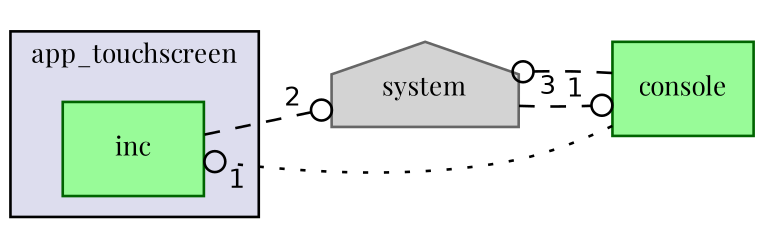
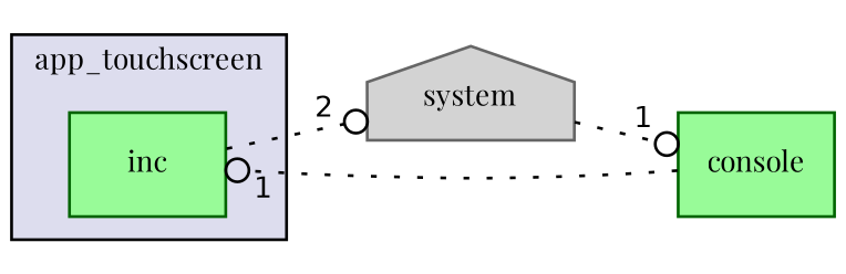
  digraph {
    compound=true
    fontname="Playfair Display"
    rankdir=LR
    node [color=darkgreen fillcolor=palegreen fontname="Playfair Display" fontsize=10 shape=box style=filled]
    edge [arrowhead=odot fontname="Playfair Display" headlabel=1 labeldistance=1.5 labelfontname=Helvetica labelfontsize=10 style=dashed]
    n1 [label=inc pencolor=black]
    n2 [color=gray40 fillcolor=lightgrey label=system shape=house]
    n3 [label=console]
    subgraph cluster_1 {
      bgcolor="#ddddee"
      fontsize=10
      label=app_touchscreen
      pencolor=black
      n1
    }
-   n1 -> n2 [headlabel=2]
-   n2 -> n3
+   n1 -> n2 [headlabel=2 style=dotted]
+   n2 -> n3 [style=dotted]
    n3 -> n1 [style=dotted]
-   n3 -> n2 [headlabel=3]
  }
